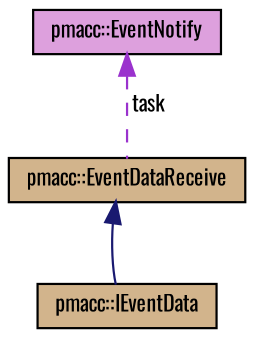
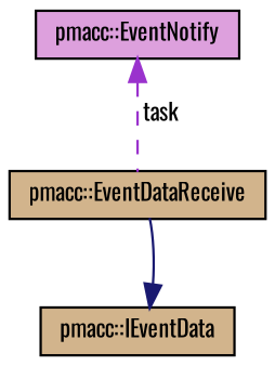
  digraph {
    fontname=Oswald
    node [color=black fillcolor=tan fontname=Oswald fontsize=10 shape=record style=filled]
    edge [dir=back fontname=Oswald fontsize=10 labelfontname=Helvetica labelfontsize=10]
    n1 [fontcolor=black height=0.2 label="pmacc::EventDataReceive" width=0.4]
    n2 [height=0.2 label="pmacc::IEventData" width=0.4]
    n3 [fillcolor=plum height=0.2 label="pmacc::EventNotify" width=0.4]
-   n1 -> n2 [color=midnightblue style=solid]
+   n2 -> n1 [color=midnightblue style=solid]
    n3 -> n1 [color=darkorchid3 label=" task" style=dashed]
  }
